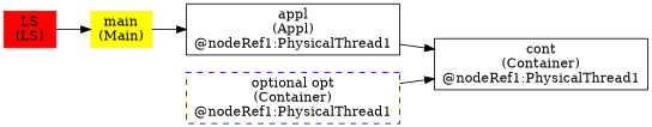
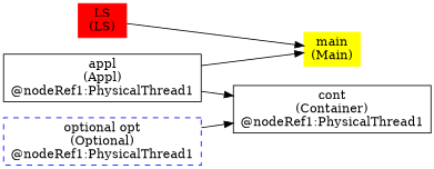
  digraph {
    rankdir=LR
    node [shape=box]
    n1 [color=red label="LS\n(LS)" style=filled]
    n2 [color=yellow label="main\n(Main)" style=filled]
    n3 [label="appl\n(Appl)\n@nodeRef1:PhysicalThread1"]
    n4 [label="cont\n(Container)\n@nodeRef1:PhysicalThread1"]
-   n5 [color=blue label="optional opt\n(Container)\n@nodeRef1:PhysicalThread1" style=dashed]
+   n5 [color=blue label="optional opt\n(Optional)\n@nodeRef1:PhysicalThread1" style=dashed]
    n1 -> n2
-   n2 -> n3
+   n3 -> n2
    n3 -> n4
    n5 -> n4
  }
